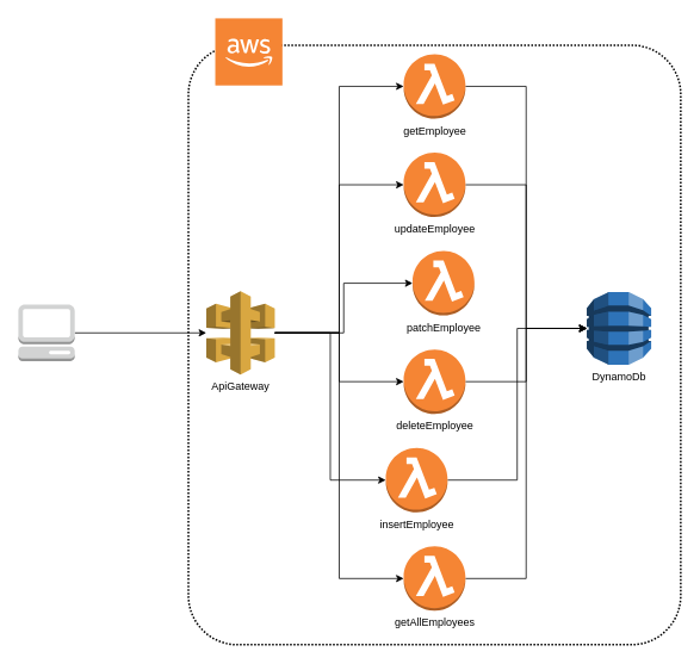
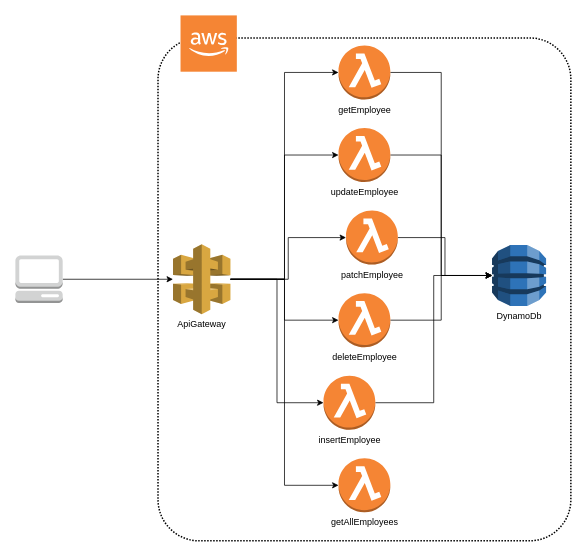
  <mxCell id="0" />
  <mxCell id="1" parent="0" />
  <mxCell id="2" value="" style="rounded=1;arcSize=10;dashed=1;fillColor=none;gradientColor=none;dashPattern=1 1;strokeWidth=2;" vertex="1" parent="1"><mxGeometry x="210" y="50" width="550" height="670" as="geometry" /></mxCell>
  <mxCell id="3" style="edgeStyle=orthogonalEdgeStyle;rounded=0;orthogonalLoop=1;jettySize=auto;html=1;" edge="1" parent="1" source="4" target="14"><mxGeometry relative="1" as="geometry" /></mxCell>
  <mxCell id="4" value="" style="outlineConnect=0;dashed=0;verticalLabelPosition=bottom;verticalAlign=top;align=center;html=1;shape=mxgraph.aws3.management_console;fillColor=#D2D3D3;gradientColor=none;" vertex="1" parent="1"><mxGeometry x="20" y="340" width="63" height="63" as="geometry" /></mxCell>
  <mxCell id="5" value="DynamoDb" style="outlineConnect=0;dashed=0;verticalLabelPosition=bottom;verticalAlign=top;align=center;html=1;shape=mxgraph.aws3.dynamo_db;fillColor=#2E73B8;gradientColor=none;" vertex="1" parent="1"><mxGeometry x="655" y="326" width="72" height="81" as="geometry" /></mxCell>
  <mxCell id="6" style="edgeStyle=orthogonalEdgeStyle;rounded=0;orthogonalLoop=1;jettySize=auto;html=1;exitX=1;exitY=0.5;exitDx=0;exitDy=0;exitPerimeter=0;entryX=0;entryY=0.5;entryDx=0;entryDy=0;entryPerimeter=0;" edge="1" parent="1" source="7" target="5"><mxGeometry relative="1" as="geometry" /></mxCell>
  <mxCell id="7" value="getEmployee" style="outlineConnect=0;dashed=0;verticalLabelPosition=bottom;verticalAlign=top;align=center;html=1;shape=mxgraph.aws3.lambda_function;fillColor=#F58534;gradientColor=none;" vertex="1" parent="1"><mxGeometry x="450.5" y="60" width="69" height="72" as="geometry" /></mxCell>
  <mxCell id="8" style="edgeStyle=orthogonalEdgeStyle;rounded=0;orthogonalLoop=1;jettySize=auto;html=1;entryX=0;entryY=0.5;entryDx=0;entryDy=0;entryPerimeter=0;" edge="1" parent="1" source="14" target="7"><mxGeometry relative="1" as="geometry" /></mxCell>
  <mxCell id="9" style="edgeStyle=orthogonalEdgeStyle;rounded=0;orthogonalLoop=1;jettySize=auto;html=1;entryX=0;entryY=0.5;entryDx=0;entryDy=0;entryPerimeter=0;" edge="1" parent="1" source="14" target="17"><mxGeometry relative="1" as="geometry" /></mxCell>
  <mxCell id="10" style="edgeStyle=orthogonalEdgeStyle;rounded=0;orthogonalLoop=1;jettySize=auto;html=1;" edge="1" parent="1" source="14" target="19"><mxGeometry relative="1" as="geometry" /></mxCell>
  <mxCell id="11" style="edgeStyle=orthogonalEdgeStyle;rounded=0;orthogonalLoop=1;jettySize=auto;html=1;" edge="1" parent="1" source="14" target="21"><mxGeometry relative="1" as="geometry" /></mxCell>
  <mxCell id="12" style="edgeStyle=orthogonalEdgeStyle;rounded=0;orthogonalLoop=1;jettySize=auto;html=1;entryX=0;entryY=0.5;entryDx=0;entryDy=0;entryPerimeter=0;" edge="1" parent="1" source="14" target="23"><mxGeometry relative="1" as="geometry" /></mxCell>
  <mxCell id="13" style="edgeStyle=orthogonalEdgeStyle;rounded=0;orthogonalLoop=1;jettySize=auto;html=1;entryX=0;entryY=0.5;entryDx=0;entryDy=0;entryPerimeter=0;" edge="1" parent="1" source="14" target="25"><mxGeometry relative="1" as="geometry" /></mxCell>
  <mxCell id="14" value="ApiGateway" style="outlineConnect=0;dashed=0;verticalLabelPosition=bottom;verticalAlign=top;align=center;html=1;shape=mxgraph.aws3.api_gateway;fillColor=#D9A741;gradientColor=none;" vertex="1" parent="1"><mxGeometry x="230" y="325" width="76.5" height="93" as="geometry" /></mxCell>
  <mxCell id="15" value="" style="outlineConnect=0;dashed=0;verticalLabelPosition=bottom;verticalAlign=top;align=center;html=1;shape=mxgraph.aws3.cloud_2;fillColor=#F58534;gradientColor=none;" vertex="1" parent="1"><mxGeometry x="240" y="20" width="75" height="75" as="geometry" /></mxCell>
  <mxCell id="16" style="edgeStyle=orthogonalEdgeStyle;rounded=0;orthogonalLoop=1;jettySize=auto;html=1;entryX=0;entryY=0.5;entryDx=0;entryDy=0;entryPerimeter=0;" edge="1" parent="1" source="17" target="5"><mxGeometry relative="1" as="geometry" /></mxCell>
  <mxCell id="17" value="updateEmployee" style="outlineConnect=0;dashed=0;verticalLabelPosition=bottom;verticalAlign=top;align=center;html=1;shape=mxgraph.aws3.lambda_function;fillColor=#F58534;gradientColor=none;" vertex="1" parent="1"><mxGeometry x="450.5" y="170" width="69" height="72" as="geometry" /></mxCell>
+ <mxCell id="18" style="edgeStyle=orthogonalEdgeStyle;rounded=0;orthogonalLoop=1;jettySize=auto;html=1;entryX=0;entryY=0.5;entryDx=0;entryDy=0;entryPerimeter=0;" edge="1" parent="1" source="19" target="5"><mxGeometry relative="1" as="geometry" /></mxCell>
  <mxCell id="19" value="patchEmployee" style="outlineConnect=0;dashed=0;verticalLabelPosition=bottom;verticalAlign=top;align=center;html=1;shape=mxgraph.aws3.lambda_function;fillColor=#F58534;gradientColor=none;" vertex="1" parent="1"><mxGeometry x="460.5" y="280" width="69" height="72" as="geometry" /></mxCell>
  <mxCell id="20" style="edgeStyle=orthogonalEdgeStyle;rounded=0;orthogonalLoop=1;jettySize=auto;html=1;entryX=0;entryY=0.5;entryDx=0;entryDy=0;entryPerimeter=0;" edge="1" parent="1" source="21" target="5"><mxGeometry relative="1" as="geometry" /></mxCell>
  <mxCell id="21" value="deleteEmployee" style="outlineConnect=0;dashed=0;verticalLabelPosition=bottom;verticalAlign=top;align=center;html=1;shape=mxgraph.aws3.lambda_function;fillColor=#F58534;gradientColor=none;" vertex="1" parent="1"><mxGeometry x="450.5" y="390" width="69" height="72" as="geometry" /></mxCell>
  <mxCell id="22" style="edgeStyle=orthogonalEdgeStyle;rounded=0;orthogonalLoop=1;jettySize=auto;html=1;entryX=0;entryY=0.5;entryDx=0;entryDy=0;entryPerimeter=0;" edge="1" parent="1" source="23" target="5"><mxGeometry relative="1" as="geometry" /></mxCell>
  <mxCell id="23" value="insertEmployee" style="outlineConnect=0;dashed=0;verticalLabelPosition=bottom;verticalAlign=top;align=center;html=1;shape=mxgraph.aws3.lambda_function;fillColor=#F58534;gradientColor=none;" vertex="1" parent="1"><mxGeometry x="430.5" y="500" width="69" height="72" as="geometry" /></mxCell>
- <mxCell id="24" style="edgeStyle=orthogonalEdgeStyle;rounded=0;orthogonalLoop=1;jettySize=auto;html=1;entryX=0;entryY=0.5;entryDx=0;entryDy=0;entryPerimeter=0;" edge="1" parent="1" source="25" target="5"><mxGeometry relative="1" as="geometry" /></mxCell>
  <mxCell id="25" value="getAllEmployees" style="outlineConnect=0;dashed=0;verticalLabelPosition=bottom;verticalAlign=top;align=center;html=1;shape=mxgraph.aws3.lambda_function;fillColor=#F58534;gradientColor=none;" vertex="1" parent="1"><mxGeometry x="450.5" y="610" width="69" height="72" as="geometry" /></mxCell>
